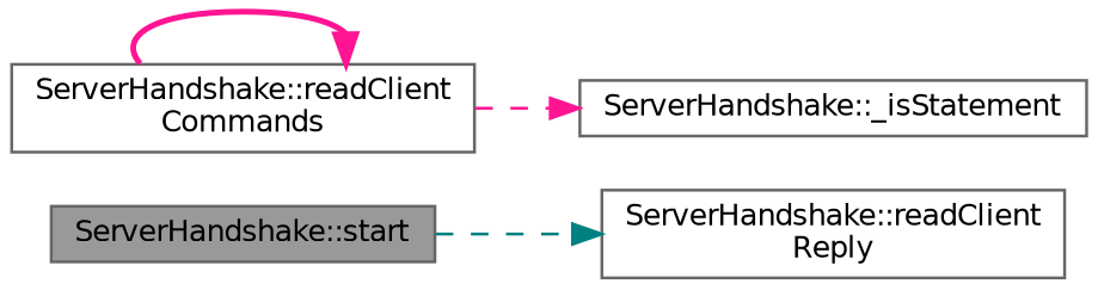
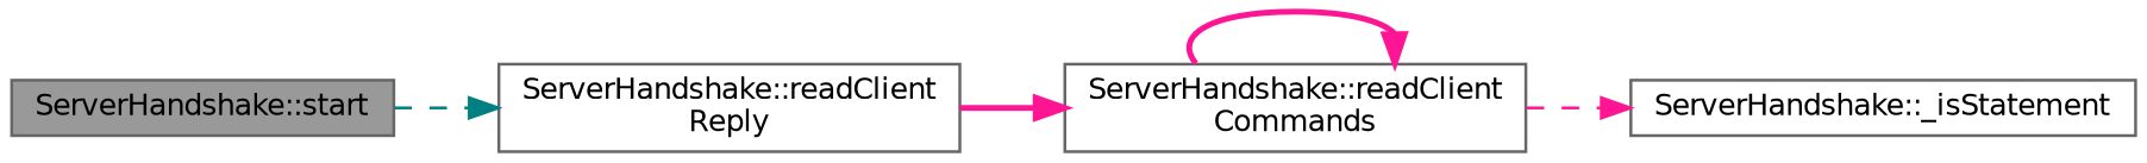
  digraph {
    rankdir=LR
    node [color=grey40 fillcolor=white fontname=Helvetica fontsize=10 shape=box style=filled]
    edge [color=deeppink fontname=Helvetica fontsize=10 labelfontname=Helvetica labelfontsize=10 style=dashed]
    n1 [color=gray40 fillcolor=grey60 fontcolor=black height=0.2 label="ServerHandshake::start" width=0.4]
    n2 [height=0.2 label="ServerHandshake::readClient\lReply" width=0.4]
    n3 [height=0.2 label="ServerHandshake::readClient\lCommands" width=0.4]
    n4 [height=0.2 label="ServerHandshake::_isStatement" width=0.4]
    n1 -> n2 [color=teal]
+   n2 -> n3 [style=bold]
    n3 -> n3 [style=bold]
    n3 -> n4
  }
